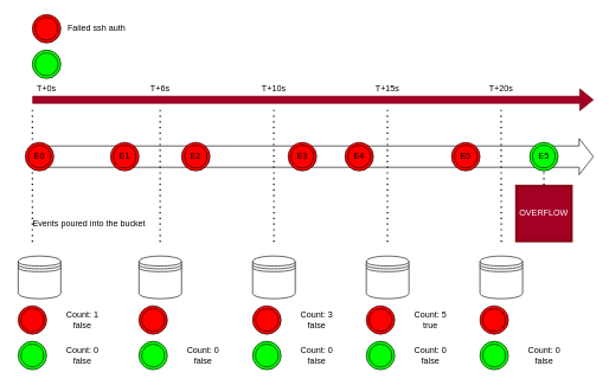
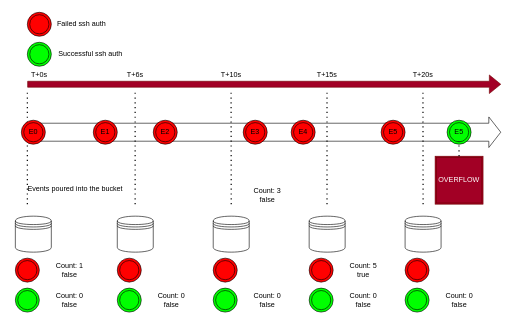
  <mxCell id="0" />
  <mxCell id="1" parent="0" />
  <mxCell id="2" value="" style="shape=flexArrow;endArrow=classic;html=1;rounded=0;fillColor=#a20025;strokeColor=#6F0000;" edge="1" parent="1"><mxGeometry width="50" height="50" relative="1" as="geometry"><mxPoint x="45" y="140" as="sourcePoint" /><mxPoint x="835" y="140" as="targetPoint" /></mxGeometry></mxCell>
  <mxCell id="3" value="T+0s" style="text;strokeColor=none;align=center;fillColor=none;html=1;verticalAlign=middle;whiteSpace=wrap;rounded=0;" vertex="1" parent="1"><mxGeometry x="35" y="110" width="60" height="30" as="geometry" /></mxCell>
  <mxCell id="4" value="T+6s" style="text;strokeColor=none;align=center;fillColor=none;html=1;verticalAlign=middle;whiteSpace=wrap;rounded=0;" vertex="1" parent="1"><mxGeometry x="195" y="110" width="60" height="30" as="geometry" /></mxCell>
  <mxCell id="5" value="T+10s" style="text;strokeColor=none;align=center;fillColor=none;html=1;verticalAlign=middle;whiteSpace=wrap;rounded=0;" vertex="1" parent="1"><mxGeometry x="355" y="110" width="60" height="30" as="geometry" /></mxCell>
  <mxCell id="6" value="T+15s" style="text;strokeColor=none;align=center;fillColor=none;html=1;verticalAlign=middle;whiteSpace=wrap;rounded=0;" vertex="1" parent="1"><mxGeometry x="515" y="110" width="60" height="30" as="geometry" /></mxCell>
  <mxCell id="7" value="T+20s" style="text;strokeColor=none;align=center;fillColor=none;html=1;verticalAlign=middle;whiteSpace=wrap;rounded=0;" vertex="1" parent="1"><mxGeometry x="675" y="110" width="60" height="30" as="geometry" /></mxCell>
  <mxCell id="8" value="" style="endArrow=none;dashed=1;html=1;dashPattern=1 3;strokeWidth=2;rounded=0;" edge="1" parent="1"><mxGeometry width="50" height="50" relative="1" as="geometry"><mxPoint x="45" y="340" as="sourcePoint" /><mxPoint x="45" y="150" as="targetPoint" /></mxGeometry></mxCell>
  <mxCell id="9" value="" style="endArrow=none;dashed=1;html=1;dashPattern=1 3;strokeWidth=2;rounded=0;" edge="1" parent="1"><mxGeometry width="50" height="50" relative="1" as="geometry"><mxPoint x="224.76" y="340" as="sourcePoint" /><mxPoint x="224.76" y="150" as="targetPoint" /></mxGeometry></mxCell>
  <mxCell id="10" value="" style="endArrow=none;dashed=1;html=1;dashPattern=1 3;strokeWidth=2;rounded=0;" edge="1" parent="1"><mxGeometry width="50" height="50" relative="1" as="geometry"><mxPoint x="385" y="340" as="sourcePoint" /><mxPoint x="384.76" y="150" as="targetPoint" /></mxGeometry></mxCell>
  <mxCell id="11" value="" style="endArrow=none;dashed=1;html=1;dashPattern=1 3;strokeWidth=2;rounded=0;" edge="1" parent="1"><mxGeometry width="50" height="50" relative="1" as="geometry"><mxPoint x="544.76" y="340" as="sourcePoint" /><mxPoint x="544.76" y="150" as="targetPoint" /></mxGeometry></mxCell>
  <mxCell id="12" value="" style="endArrow=none;dashed=1;html=1;dashPattern=1 3;strokeWidth=2;rounded=0;" edge="1" parent="1"><mxGeometry width="50" height="50" relative="1" as="geometry"><mxPoint x="705" y="340" as="sourcePoint" /><mxPoint x="704.76" y="150" as="targetPoint" /></mxGeometry></mxCell>
  <mxCell id="13" value="" style="shape=datastore;whiteSpace=wrap;html=1;" vertex="1" parent="1"><mxGeometry x="25" y="360" width="60" height="60" as="geometry" /></mxCell>
  <mxCell id="14" value="" style="shape=datastore;whiteSpace=wrap;html=1;" vertex="1" parent="1"><mxGeometry x="195" y="360" width="60" height="60" as="geometry" /></mxCell>
  <mxCell id="15" value="" style="shape=datastore;whiteSpace=wrap;html=1;" vertex="1" parent="1"><mxGeometry x="355" y="360" width="60" height="60" as="geometry" /></mxCell>
  <mxCell id="16" value="" style="shape=datastore;whiteSpace=wrap;html=1;" vertex="1" parent="1"><mxGeometry x="515" y="360" width="60" height="60" as="geometry" /></mxCell>
  <mxCell id="17" value="" style="shape=flexArrow;endArrow=classic;html=1;rounded=0;width=30;endSize=6.3;fillColor=none;" edge="1" parent="1"><mxGeometry width="50" height="50" relative="1" as="geometry"><mxPoint x="45" y="220" as="sourcePoint" /><mxPoint x="835" y="220" as="targetPoint" /></mxGeometry></mxCell>
  <mxCell id="18" value="Events poured into the bucket" style="text;strokeColor=none;align=center;fillColor=none;html=1;verticalAlign=middle;whiteSpace=wrap;rounded=0;" vertex="1" parent="1"><mxGeometry x="20" y="300" width="210" height="30" as="geometry" /></mxCell>
  <mxCell id="19" value="" style="ellipse;shape=doubleEllipse;whiteSpace=wrap;html=1;aspect=fixed;fillColor=#FF0000;" vertex="1" parent="1"><mxGeometry x="35" y="200" width="40" height="40" as="geometry" /></mxCell>
  <mxCell id="20" value="E0" style="text;strokeColor=none;align=center;fillColor=none;html=1;verticalAlign=middle;whiteSpace=wrap;rounded=0;" vertex="1" parent="1"><mxGeometry x="25" y="205" width="60" height="30" as="geometry" /></mxCell>
  <mxCell id="21" value="" style="ellipse;shape=doubleEllipse;whiteSpace=wrap;html=1;aspect=fixed;fillColor=#FF0000;" vertex="1" parent="1"><mxGeometry x="155" y="200" width="40" height="40" as="geometry" /></mxCell>
  <mxCell id="22" value="E1" style="text;strokeColor=none;align=center;fillColor=none;html=1;verticalAlign=middle;whiteSpace=wrap;rounded=0;" vertex="1" parent="1"><mxGeometry x="145" y="205" width="60" height="30" as="geometry" /></mxCell>
  <mxCell id="23" value="" style="ellipse;shape=doubleEllipse;whiteSpace=wrap;html=1;aspect=fixed;fillColor=#FF0000;" vertex="1" parent="1"><mxGeometry x="405" y="200" width="40" height="40" as="geometry" /></mxCell>
  <mxCell id="24" value="E3" style="text;strokeColor=none;align=center;fillColor=none;html=1;verticalAlign=middle;whiteSpace=wrap;rounded=0;" vertex="1" parent="1"><mxGeometry x="395" y="205" width="60" height="30" as="geometry" /></mxCell>
  <mxCell id="25" value="" style="ellipse;shape=doubleEllipse;whiteSpace=wrap;html=1;aspect=fixed;fillColor=#FF0000;" vertex="1" parent="1"><mxGeometry x="485" y="200" width="40" height="40" as="geometry" /></mxCell>
  <mxCell id="26" value="E4" style="text;strokeColor=none;align=center;fillColor=none;html=1;verticalAlign=middle;whiteSpace=wrap;rounded=0;" vertex="1" parent="1"><mxGeometry x="475" y="205" width="60" height="30" as="geometry" /></mxCell>
  <mxCell id="27" value="" style="ellipse;shape=doubleEllipse;whiteSpace=wrap;html=1;aspect=fixed;fillColor=#FF0000;" vertex="1" parent="1"><mxGeometry x="255" y="200" width="40" height="40" as="geometry" /></mxCell>
  <mxCell id="28" value="E2" style="text;strokeColor=none;align=center;fillColor=none;html=1;verticalAlign=middle;whiteSpace=wrap;rounded=0;" vertex="1" parent="1"><mxGeometry x="245" y="205" width="60" height="30" as="geometry" /></mxCell>
  <mxCell id="29" value="OVERFLOW" style="shape=ext;double=1;whiteSpace=wrap;html=1;aspect=fixed;fillColor=#a20025;fontColor=#ffffff;strokeColor=#6F0000;" vertex="1" parent="1"><mxGeometry x="725" y="260" width="80" height="80" as="geometry" /></mxCell>
  <mxCell id="30" value="" style="shape=datastore;whiteSpace=wrap;html=1;" vertex="1" parent="1"><mxGeometry x="675" y="360" width="60" height="60" as="geometry" /></mxCell>
  <mxCell id="31" value="" style="ellipse;shape=doubleEllipse;whiteSpace=wrap;html=1;aspect=fixed;fillColor=#FF0000;" vertex="1" parent="1"><mxGeometry x="635" y="200" width="40" height="40" as="geometry" /></mxCell>
  <mxCell id="32" value="E5" style="text;strokeColor=none;align=center;fillColor=none;html=1;verticalAlign=middle;whiteSpace=wrap;rounded=0;" vertex="1" parent="1"><mxGeometry x="625" y="205" width="60" height="30" as="geometry" /></mxCell>
  <mxCell id="33" value="" style="ellipse;shape=doubleEllipse;whiteSpace=wrap;html=1;aspect=fixed;fillColor=#00FF00;" vertex="1" parent="1"><mxGeometry x="745" y="200" width="40" height="40" as="geometry" /></mxCell>
  <mxCell id="34" value="E5" style="text;strokeColor=none;align=center;fillColor=none;html=1;verticalAlign=middle;whiteSpace=wrap;rounded=0;" vertex="1" parent="1"><mxGeometry x="735" y="205" width="60" height="30" as="geometry" /></mxCell>
  <mxCell id="35" value="" style="endArrow=none;dashed=1;html=1;dashPattern=1 3;strokeWidth=2;rounded=0;" edge="1" parent="1"><mxGeometry width="50" height="50" relative="1" as="geometry"><mxPoint x="765" y="260" as="sourcePoint" /><mxPoint x="764.76" y="235" as="targetPoint" /></mxGeometry></mxCell>
  <mxCell id="36" value="" style="ellipse;shape=doubleEllipse;whiteSpace=wrap;html=1;aspect=fixed;fillColor=#FF0000;" vertex="1" parent="1"><mxGeometry x="45" width="40" height="40" as="geometry" y="20" /></mxCell>
  <mxCell id="37" value="" style="ellipse;shape=doubleEllipse;whiteSpace=wrap;html=1;aspect=fixed;fillColor=#00FF00;" vertex="1" parent="1"><mxGeometry x="45" y="70" width="40" height="40" as="geometry" /></mxCell>
  <mxCell id="38" value="Failed ssh auth" style="text;html=1;align=center;verticalAlign=middle;resizable=0;points=[];autosize=1;strokeColor=none;fillColor=none;" vertex="1" parent="1"><mxGeometry x="85" y="25" width="100" height="30" as="geometry" /></mxCell>
+ <mxCell id="39" value="Successful ssh auth" style="text;html=1;align=center;verticalAlign=middle;resizable=0;points=[];autosize=1;strokeColor=none;fillColor=none;" vertex="1" parent="1"><mxGeometry x="85" y="75" width="130" height="30" as="geometry" /></mxCell>
  <mxCell id="40" value="" style="ellipse;shape=doubleEllipse;whiteSpace=wrap;html=1;aspect=fixed;fillColor=#FF0000;" vertex="1" parent="1"><mxGeometry x="25" y="430" width="40" height="40" as="geometry" /></mxCell>
  <mxCell id="41" value="" style="ellipse;shape=doubleEllipse;whiteSpace=wrap;html=1;aspect=fixed;fillColor=#00FF00;" vertex="1" parent="1"><mxGeometry x="25" y="480" width="40" height="40" as="geometry" /></mxCell>
  <mxCell id="42" value="&lt;div&gt;Count: 1&lt;/div&gt;&lt;div&gt;false&lt;br&gt;&lt;/div&gt;" style="text;html=1;align=center;verticalAlign=middle;resizable=0;points=[];autosize=1;strokeColor=none;fillColor=none;" vertex="1" parent="1"><mxGeometry x="80" y="430" width="70" height="40" as="geometry" /></mxCell>
  <mxCell id="43" value="&lt;div&gt;Count: 0&lt;/div&gt;false" style="text;html=1;align=center;verticalAlign=middle;resizable=0;points=[];autosize=1;strokeColor=none;fillColor=none;" vertex="1" parent="1"><mxGeometry x="80" y="480" width="70" height="40" as="geometry" /></mxCell>
  <mxCell id="44" value="" style="ellipse;shape=doubleEllipse;whiteSpace=wrap;html=1;aspect=fixed;fillColor=#FF0000;" vertex="1" parent="1"><mxGeometry x="195" y="430" width="40" height="40" as="geometry" /></mxCell>
  <mxCell id="45" value="" style="ellipse;shape=doubleEllipse;whiteSpace=wrap;html=1;aspect=fixed;fillColor=#00FF00;" vertex="1" parent="1"><mxGeometry x="195" y="480" width="40" height="40" as="geometry" /></mxCell>
  <mxCell id="46" value="&lt;div&gt;Count: 0&lt;/div&gt;&lt;div&gt;false&lt;br&gt;&lt;/div&gt;" style="text;html=1;align=center;verticalAlign=middle;resizable=0;points=[];autosize=1;strokeColor=none;fillColor=none;" vertex="1" parent="1"><mxGeometry x="250" y="480" width="70" height="40" as="geometry" /></mxCell>
  <mxCell id="47" value="" style="ellipse;shape=doubleEllipse;whiteSpace=wrap;html=1;aspect=fixed;fillColor=#FF0000;" vertex="1" parent="1"><mxGeometry x="355" y="430" width="40" height="40" as="geometry" /></mxCell>
  <mxCell id="48" value="" style="ellipse;shape=doubleEllipse;whiteSpace=wrap;html=1;aspect=fixed;fillColor=#00FF00;" vertex="1" parent="1"><mxGeometry x="355" y="480" width="40" height="40" as="geometry" /></mxCell>
- <mxCell id="49" value="&lt;div&gt;Count: 3&lt;br&gt;&lt;/div&gt;false" style="text;html=1;align=center;verticalAlign=middle;resizable=0;points=[];autosize=1;strokeColor=none;fillColor=none;" vertex="1" parent="1"><mxGeometry x="410" y="430" width="70" height="40" as="geometry" /></mxCell>
+ <mxCell id="49" value="&lt;div&gt;Count: 3&lt;br&gt;&lt;/div&gt;false" style="text;html=1;align=center;verticalAlign=middle;resizable=0;points=[];autosize=1;strokeColor=none;fillColor=none;" vertex="1" parent="1"><mxGeometry x="410" y="305" width="70" height="40" as="geometry" /></mxCell>
  <mxCell id="50" value="&lt;div&gt;Count: 0&lt;/div&gt;&lt;div&gt;false&lt;br&gt;&lt;/div&gt;" style="text;html=1;align=center;verticalAlign=middle;resizable=0;points=[];autosize=1;strokeColor=none;fillColor=none;" vertex="1" parent="1"><mxGeometry x="410" y="480" width="70" height="40" as="geometry" /></mxCell>
  <mxCell id="51" value="" style="ellipse;shape=doubleEllipse;whiteSpace=wrap;html=1;aspect=fixed;fillColor=#FF0000;" vertex="1" parent="1"><mxGeometry x="515" y="430" width="40" height="40" as="geometry" /></mxCell>
  <mxCell id="52" value="" style="ellipse;shape=doubleEllipse;whiteSpace=wrap;html=1;aspect=fixed;fillColor=#00FF00;" vertex="1" parent="1"><mxGeometry x="515" y="480" width="40" height="40" as="geometry" /></mxCell>
  <mxCell id="53" value="&lt;div&gt;Count: 5&lt;br&gt;&lt;/div&gt;true" style="text;html=1;align=center;verticalAlign=middle;resizable=0;points=[];autosize=1;strokeColor=none;fillColor=none;" vertex="1" parent="1"><mxGeometry x="570" y="430" width="70" height="40" as="geometry" /></mxCell>
  <mxCell id="54" value="&lt;div&gt;Count: 0&lt;/div&gt;&lt;div&gt;false&lt;br&gt;&lt;/div&gt;" style="text;html=1;align=center;verticalAlign=middle;resizable=0;points=[];autosize=1;strokeColor=none;fillColor=none;" vertex="1" parent="1"><mxGeometry x="570" y="480" width="70" height="40" as="geometry" /></mxCell>
  <mxCell id="55" value="" style="ellipse;shape=doubleEllipse;whiteSpace=wrap;html=1;aspect=fixed;fillColor=#FF0000;" vertex="1" parent="1"><mxGeometry x="675" y="430" width="40" height="40" as="geometry" /></mxCell>
  <mxCell id="56" value="" style="ellipse;shape=doubleEllipse;whiteSpace=wrap;html=1;aspect=fixed;fillColor=#00FF00;" vertex="1" parent="1"><mxGeometry x="675" y="480" width="40" height="40" as="geometry" /></mxCell>
  <mxCell id="57" value="&lt;div&gt;Count: 0&lt;/div&gt;&lt;div&gt;false&lt;br&gt;&lt;/div&gt;" style="text;html=1;align=center;verticalAlign=middle;resizable=0;points=[];autosize=1;strokeColor=none;fillColor=none;" vertex="1" parent="1"><mxGeometry x="730" y="480" width="70" height="40" as="geometry" /></mxCell>
